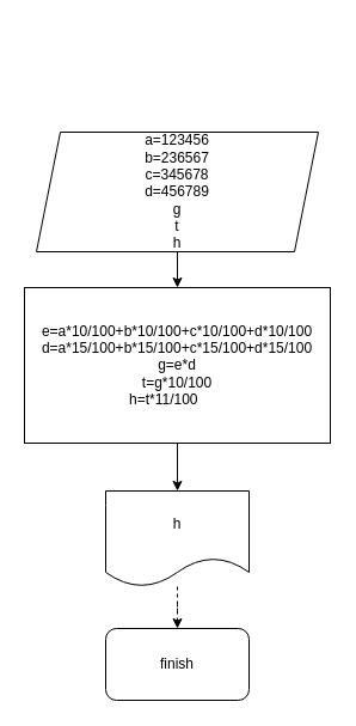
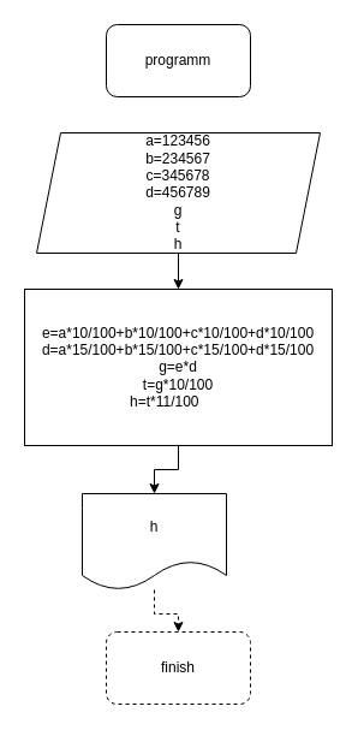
  <mxCell id="0" />
  <mxCell id="1" parent="0" />
+ <mxCell id="2" value="programm" style="rounded=1;whiteSpace=wrap;html=1;" vertex="1" parent="1"><mxGeometry x="88" y="20" width="120" height="60" as="geometry" /></mxCell>
  <mxCell id="3" value="" style="edgeStyle=orthogonalEdgeStyle;rounded=0;orthogonalLoop=1;jettySize=auto;html=1;" edge="1" parent="1" source="4" target="6"><mxGeometry relative="1" as="geometry" /></mxCell>
- <mxCell id="4" value="a=123456&lt;br&gt;b=236567&lt;br&gt;c=345678&lt;br&gt;d=456789&lt;br&gt;g&lt;br&gt;t&lt;br&gt;h" style="shape=parallelogram;perimeter=parallelogramPerimeter;whiteSpace=wrap;html=1;fixedSize=1;" vertex="1" parent="1"><mxGeometry x="30" y="110" width="236" height="100" as="geometry" /></mxCell>
+ <mxCell id="4" value="a=123456&lt;br&gt;b=234567&lt;br&gt;c=345678&lt;br&gt;d=456789&lt;br&gt;g&lt;br&gt;t&lt;br&gt;h" style="shape=parallelogram;perimeter=parallelogramPerimeter;whiteSpace=wrap;html=1;fixedSize=1;" vertex="1" parent="1"><mxGeometry x="30" y="110" width="236" height="100" as="geometry" /></mxCell>
  <mxCell id="5" value="" style="edgeStyle=orthogonalEdgeStyle;rounded=0;orthogonalLoop=1;jettySize=auto;html=1;" edge="1" parent="1" source="6" target="8"><mxGeometry relative="1" as="geometry" /></mxCell>
  <mxCell id="6" value="e=a*10/100+b*10/100+c*10/100+d*10/100&lt;br&gt;d=a*15/100+b*15/100+c*15/100+d*15/100&lt;br&gt;g=e*d&lt;br&gt;t=g*10/100&lt;br&gt;h=t*11/100&lt;span style=&quot;white-space: pre&quot;&gt;&#09;&lt;/span&gt;" style="rounded=0;whiteSpace=wrap;html=1;" vertex="1" parent="1"><mxGeometry x="20" y="240" width="256" height="130" as="geometry" /></mxCell>
  <mxCell id="7" value="" style="edgeStyle=orthogonalEdgeStyle;rounded=0;orthogonalLoop=1;jettySize=auto;html=1;dashed=1;" edge="1" parent="1" source="8" target="9"><mxGeometry relative="1" as="geometry" /></mxCell>
- <mxCell id="8" value="h" style="shape=document;whiteSpace=wrap;html=1;boundedLbl=1;rounded=0;" vertex="1" parent="1"><mxGeometry x="88" y="410" width="120" height="80" as="geometry" /></mxCell>
- <mxCell id="9" value="finish" style="rounded=1;whiteSpace=wrap;html=1;" vertex="1" parent="1"><mxGeometry x="88" y="525" width="120" height="60" as="geometry" /></mxCell>
+ <mxCell id="8" value="h" style="shape=document;whiteSpace=wrap;html=1;boundedLbl=1;rounded=0;" vertex="1" parent="1"><mxGeometry x="68" y="410" width="120" height="80" as="geometry" /></mxCell>
+ <mxCell id="9" value="finish" style="rounded=1;whiteSpace=wrap;html=1;dashed=1;" vertex="1" parent="1"><mxGeometry x="88" y="525" width="120" height="60" as="geometry" /></mxCell>
